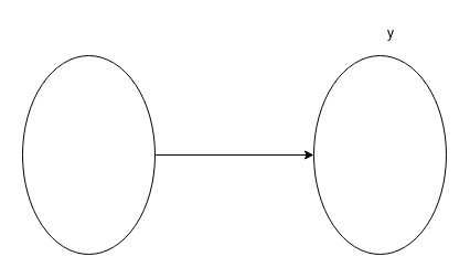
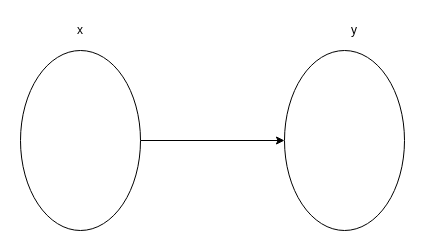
  <mxCell id="0" />
  <mxCell id="1" parent="0" />
  <mxCell id="2" style="edgeStyle=orthogonalEdgeStyle;rounded=0;orthogonalLoop=1;jettySize=auto;html=1;entryX=0;entryY=0.5;entryDx=0;entryDy=0;" edge="1" parent="1" source="3" target="4"><mxGeometry relative="1" as="geometry" /></mxCell>
  <mxCell id="3" value="" style="ellipse;whiteSpace=wrap;html=1;" vertex="1" parent="1"><mxGeometry x="20" y="50" width="120" height="180" as="geometry" /></mxCell>
  <mxCell id="4" value="" style="ellipse;whiteSpace=wrap;html=1;" vertex="1" parent="1"><mxGeometry x="284" y="50" width="120" height="180" as="geometry" /></mxCell>
  <mxCell id="5" value="y" style="text;html=1;strokeColor=none;fillColor=none;align=center;verticalAlign=middle;whiteSpace=wrap;rounded=0;" vertex="1" parent="1"><mxGeometry x="334" y="20" width="40" height="20" as="geometry" /></mxCell>
+ <mxCell id="6" value="x" style="text;html=1;strokeColor=none;fillColor=none;align=center;verticalAlign=middle;whiteSpace=wrap;rounded=0;" vertex="1" parent="1"><mxGeometry x="60" y="20" width="40" height="20" as="geometry" /></mxCell>
